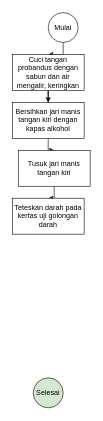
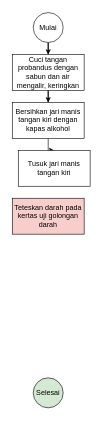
  <mxCell id="0" />
  <mxCell id="1" parent="0" />
  <mxCell id="2" value="" style="edgeStyle=orthogonalEdgeStyle;rounded=0;orthogonalLoop=1;jettySize=auto;html=1;" edge="1" parent="1" source="3" target="6"><mxGeometry relative="1" as="geometry" /></mxCell>
- <mxCell id="3" value="Mulai" style="ellipse;whiteSpace=wrap;html=1;aspect=fixed;" vertex="1" parent="1"><mxGeometry x="80" y="20" width="50" height="50" as="geometry" /></mxCell>
+ <mxCell id="3" value="Mulai" style="ellipse;whiteSpace=wrap;html=1;aspect=fixed;" vertex="1" parent="1"><mxGeometry x="55" y="20" width="50" height="50" as="geometry" /></mxCell>
  <mxCell id="4" value="Selesai" style="ellipse;whiteSpace=wrap;html=1;aspect=fixed;fillColor=#d5e8d4;" vertex="1" parent="1"><mxGeometry x="55" y="630" width="50" height="50" as="geometry" /></mxCell>
  <mxCell id="5" value="" style="edgeStyle=orthogonalEdgeStyle;rounded=0;orthogonalLoop=1;jettySize=auto;html=1;" edge="1" parent="1" source="6" target="8"><mxGeometry relative="1" as="geometry" /></mxCell>
  <mxCell id="6" value="Cuci tangan probandus dengan sabun dan air mengalir, keringkan" style="rounded=0;whiteSpace=wrap;html=1;" vertex="1" parent="1"><mxGeometry x="20" y="90" width="120" height="60" as="geometry" /></mxCell>
  <mxCell id="7" value="" style="edgeStyle=orthogonalEdgeStyle;rounded=0;orthogonalLoop=1;jettySize=auto;html=1;" edge="1" parent="1" source="8" target="10"><mxGeometry relative="1" as="geometry" /></mxCell>
  <mxCell id="8" value="Bersihkan jari manis tangan kiri dengan kapas alkohol" style="rounded=0;whiteSpace=wrap;html=1;" vertex="1" parent="1"><mxGeometry x="20" y="170" width="120" height="60" as="geometry" /></mxCell>
- <mxCell id="9" value="" style="edgeStyle=orthogonalEdgeStyle;rounded=0;orthogonalLoop=1;jettySize=auto;html=1;" edge="1" parent="1" source="10" target="11"><mxGeometry relative="1" as="geometry" /></mxCell>
  <mxCell id="10" value="Tusuk jari manis tangan kiri" style="rounded=0;whiteSpace=wrap;html=1;" vertex="1" parent="1"><mxGeometry x="30" y="250" width="120" height="60" as="geometry" /></mxCell>
- <mxCell id="11" value="Teteskan darah pada kertas uji golongan darah" style="rounded=0;whiteSpace=wrap;html=1;" vertex="1" parent="1"><mxGeometry x="20" y="330" width="120" height="60" as="geometry" /></mxCell>
+ <mxCell id="11" value="Teteskan darah pada kertas uji golongan darah" style="rounded=0;whiteSpace=wrap;html=1;fillColor=#f8cecc;" vertex="1" parent="1"><mxGeometry x="20" y="330" width="120" height="60" as="geometry" /></mxCell>
